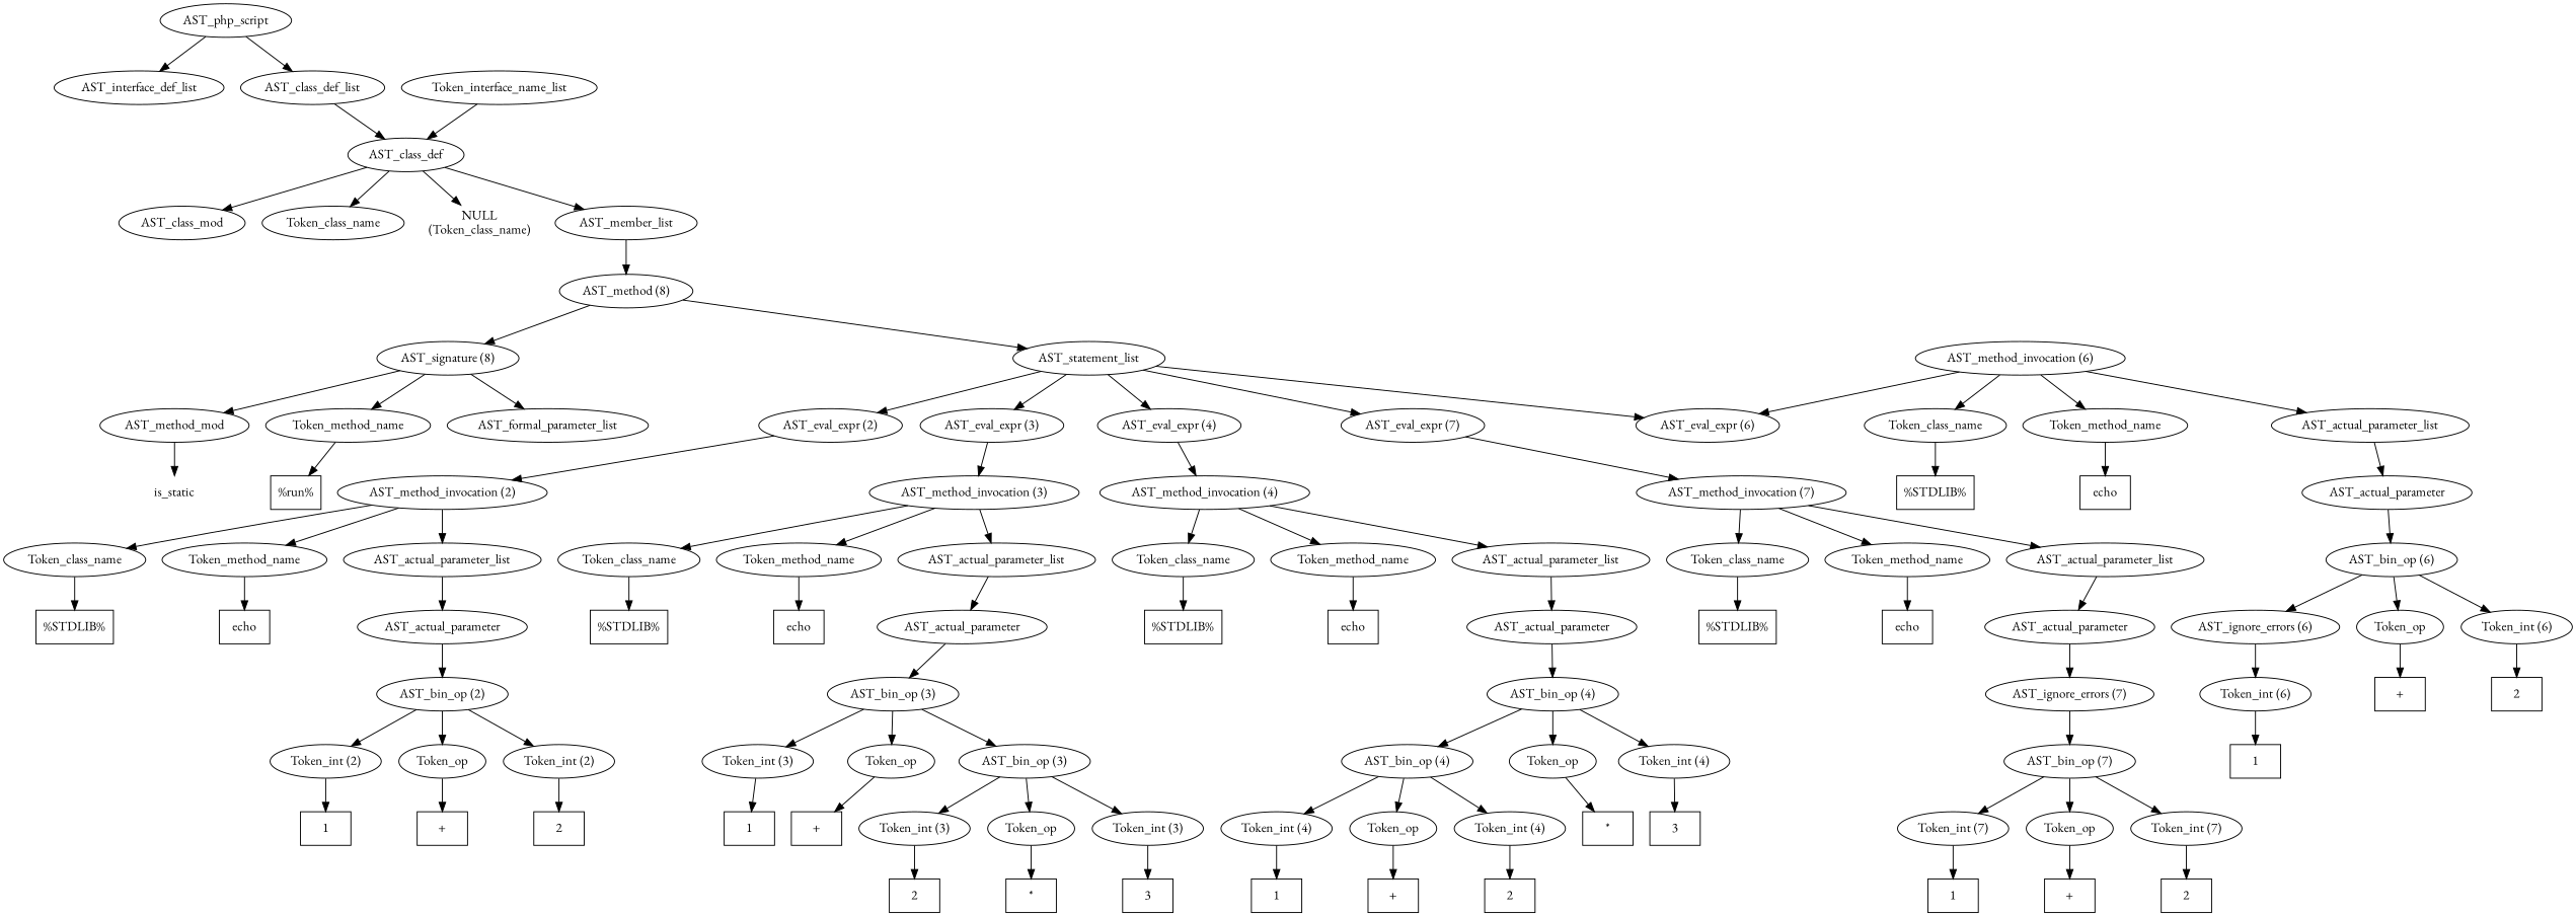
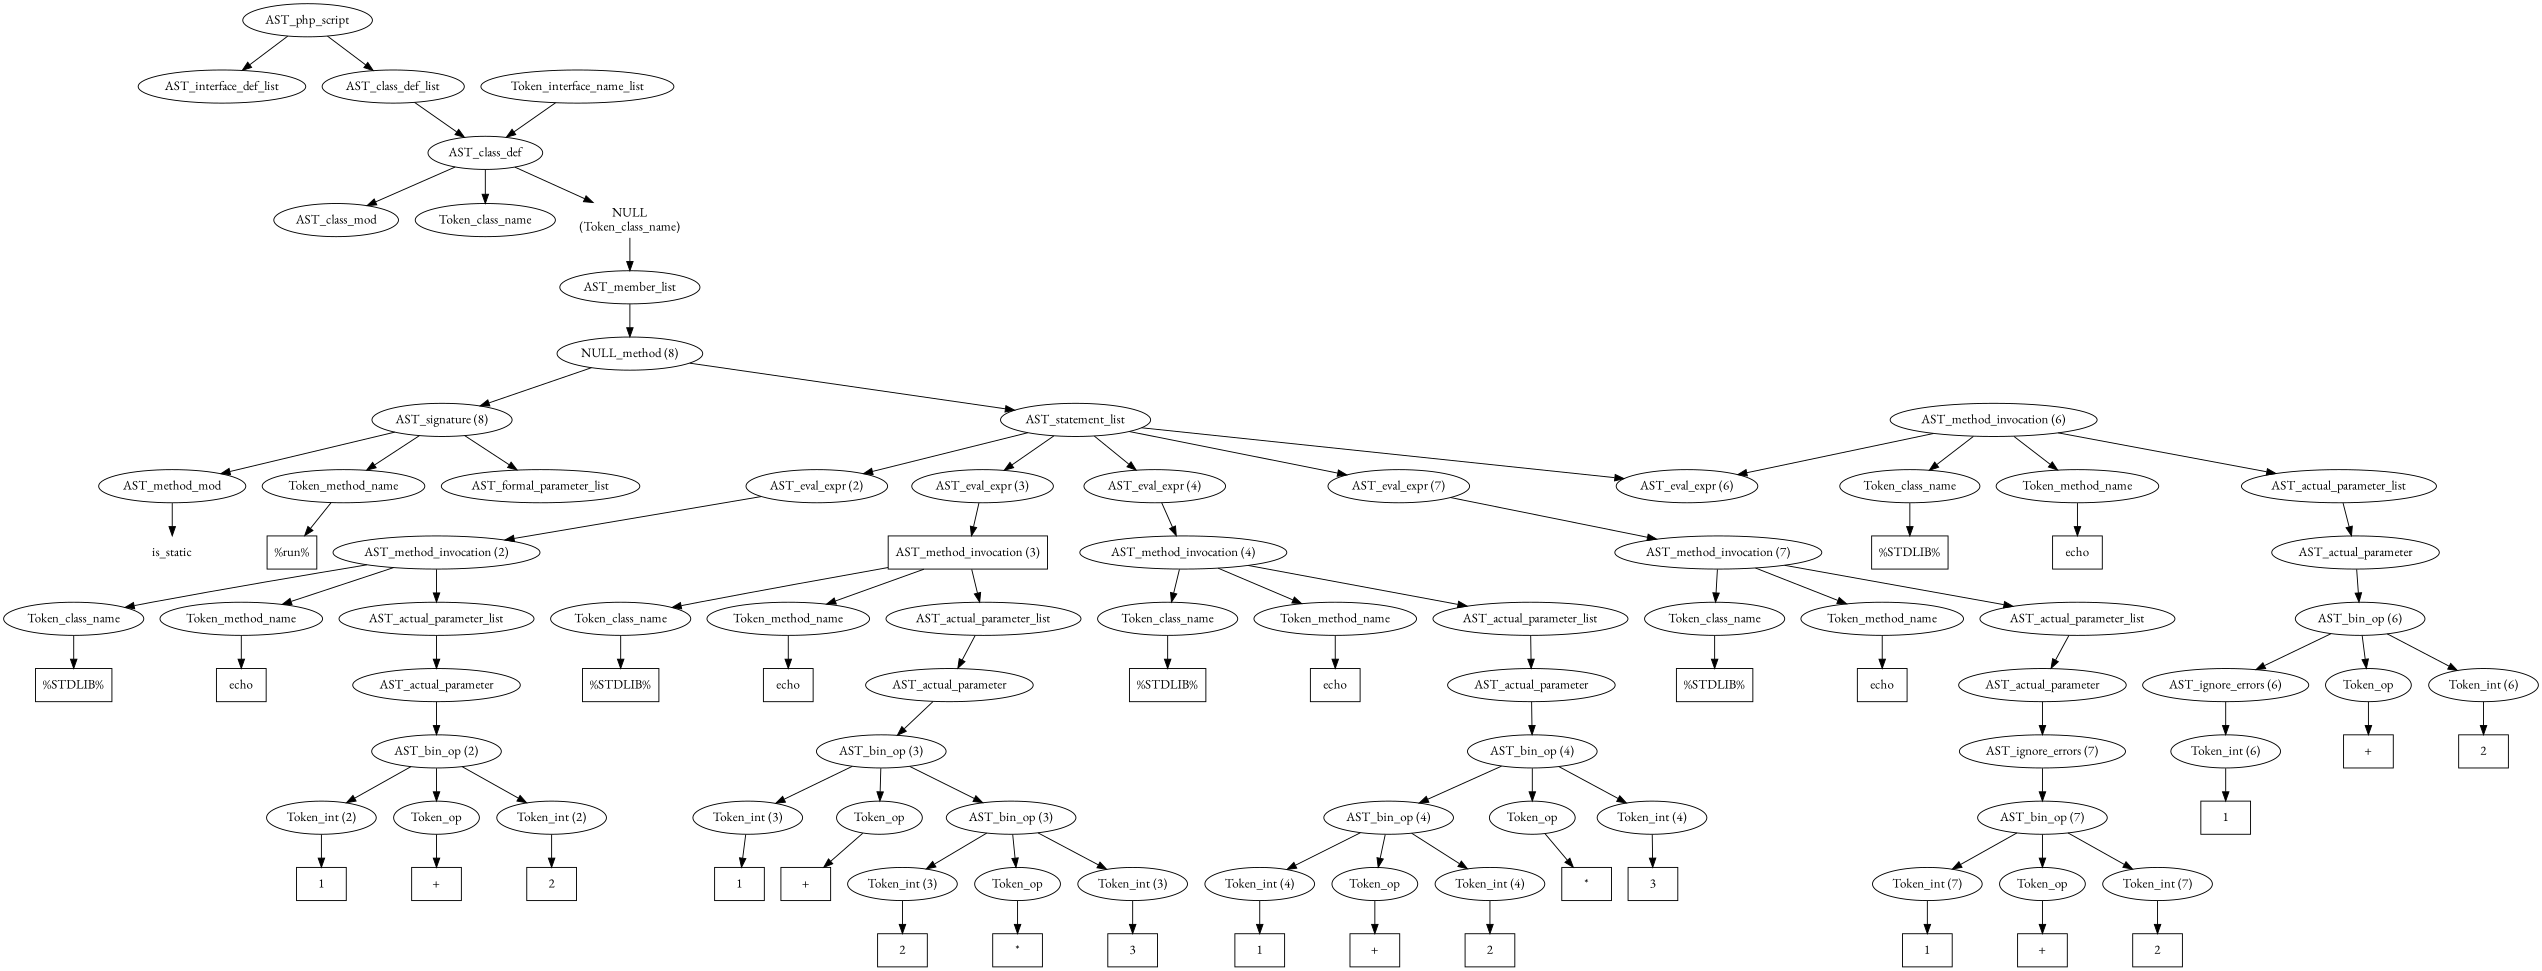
  digraph {
    fontname="EB Garamond"
    node [fontname="EB Garamond"]
    edge [fontname="EB Garamond"]
    n1 [label=AST_php_script]
    n2 [label=AST_interface_def_list]
    n3 [label=AST_class_def_list]
    n4 [label=AST_class_def]
    n5 [label=AST_class_mod]
    n6 [label=Token_class_name]
    n7 [label="NULL\n(Token_class_name)" shape=plaintext]
    n8 [label=AST_member_list]
    n9 [label=Token_interface_name_list]
-   n10 [label="AST_method (8)"]
+   n10 [label="NULL_method (8)"]
    n11 [label="AST_signature (8)"]
    n12 [label=AST_statement_list]
    n13 [label=AST_method_mod]
    n14 [label=Token_method_name]
    n15 [label=AST_formal_parameter_list]
    n16 [label="AST_eval_expr (2)"]
    n17 [label="AST_eval_expr (3)"]
    n18 [label="AST_eval_expr (4)"]
    n19 [label="AST_eval_expr (6)"]
    n20 [label="AST_eval_expr (7)"]
    n21 [label=is_static shape=plaintext]
    n22 [label="%run%" shape=box]
    n23 [label="AST_method_invocation (2)"]
-   n24 [label="AST_method_invocation (3)"]
+   n24 [label="AST_method_invocation (3)" shape=box]
    n25 [label="AST_method_invocation (4)"]
    n26 [label="AST_method_invocation (7)"]
    n27 [label=Token_class_name]
    n28 [label=Token_method_name]
    n29 [label=AST_actual_parameter_list]
    n30 [label="%STDLIB%" shape=box]
    n31 [label=echo shape=box]
    n32 [label=AST_actual_parameter]
    n33 [label="AST_bin_op (2)"]
    n34 [label="Token_int (2)"]
    n35 [label=Token_op]
    n36 [label="Token_int (2)"]
    n37 [label=1 shape=box]
    n38 [label="+" shape=box]
    n39 [label=2 shape=box]
    n40 [label=Token_class_name]
    n41 [label=Token_method_name]
    n42 [label=AST_actual_parameter_list]
    n43 [label="%STDLIB%" shape=box]
    n44 [label=echo shape=box]
    n45 [label=AST_actual_parameter]
    n46 [label="AST_bin_op (3)"]
    n47 [label="Token_int (3)"]
    n48 [label=Token_op]
    n49 [label="AST_bin_op (3)"]
    n50 [label=1 shape=box]
    n51 [label="+" shape=box]
    n52 [label="Token_int (3)"]
    n53 [label=Token_op]
    n54 [label="Token_int (3)"]
    n55 [label=2 shape=box]
    n56 [label="*" shape=box]
    n57 [label=3 shape=box]
    n58 [label=Token_class_name]
    n59 [label=Token_method_name]
    n60 [label=AST_actual_parameter_list]
    n61 [label="%STDLIB%" shape=box]
    n62 [label=echo shape=box]
    n63 [label=AST_actual_parameter]
    n64 [label="AST_bin_op (4)"]
    n65 [label="AST_bin_op (4)"]
    n66 [label=Token_op]
    n67 [label="Token_int (4)"]
    n68 [label="Token_int (4)"]
    n69 [label=Token_op]
    n70 [label="Token_int (4)"]
    n71 [label="*" shape=box]
    n72 [label=3 shape=box]
    n73 [label=1 shape=box]
    n74 [label="+" shape=box]
    n75 [label=2 shape=box]
    n76 [label="AST_method_invocation (6)"]
    n77 [label=Token_class_name]
    n78 [label=Token_method_name]
    n79 [label=AST_actual_parameter_list]
    n80 [label="%STDLIB%" shape=box]
    n81 [label=echo shape=box]
    n82 [label=AST_actual_parameter]
    n83 [label="AST_bin_op (6)"]
    n84 [label="AST_ignore_errors (6)"]
    n85 [label=Token_op]
    n86 [label="Token_int (6)"]
    n87 [label="Token_int (6)"]
    n88 [label="+" shape=box]
    n89 [label=2 shape=box]
    n90 [label=1 shape=box]
    n91 [label=Token_class_name]
    n92 [label=Token_method_name]
    n93 [label=AST_actual_parameter_list]
    n94 [label="%STDLIB%" shape=box]
    n95 [label=echo shape=box]
    n96 [label=AST_actual_parameter]
    n97 [label="AST_ignore_errors (7)"]
    n98 [label="AST_bin_op (7)"]
    n99 [label="Token_int (7)"]
    n100 [label=Token_op]
    n101 [label="Token_int (7)"]
    n102 [label=1 shape=box]
    n103 [label="+" shape=box]
    n104 [label=2 shape=box]
    n1 -> n2
    n1 -> n3
    n3 -> n4
    n4 -> n5
    n4 -> n6
    n4 -> n7
-   n4 -> n8
+   n7 -> n8
    n8 -> n10
    n9 -> n4
    n10 -> n11
    n10 -> n12
    n11 -> n13
    n11 -> n14
    n11 -> n15
    n12 -> n16
    n12 -> n17
    n12 -> n18
    n12 -> n19
    n12 -> n20
    n13 -> n21
    n14 -> n22
    n16 -> n23
    n17 -> n24
    n18 -> n25
    n20 -> n26
    n23 -> n27
    n23 -> n28
    n23 -> n29
    n24 -> n40
    n24 -> n41
    n24 -> n42
    n25 -> n58
    n25 -> n59
    n25 -> n60
    n26 -> n91
    n26 -> n92
    n26 -> n93
    n27 -> n30
    n28 -> n31
    n29 -> n32
    n32 -> n33
    n33 -> n34
    n33 -> n35
    n33 -> n36
    n34 -> n37
    n35 -> n38
    n36 -> n39
    n40 -> n43
    n41 -> n44
    n42 -> n45
    n45 -> n46
    n46 -> n47
    n46 -> n48
    n46 -> n49
    n47 -> n50
    n48 -> n51
    n49 -> n52
    n49 -> n53
    n49 -> n54
    n52 -> n55
    n53 -> n56
    n54 -> n57
    n58 -> n61
    n59 -> n62
    n60 -> n63
    n63 -> n64
    n64 -> n65
    n64 -> n66
    n64 -> n67
    n65 -> n68
    n65 -> n69
    n65 -> n70
    n66 -> n71
    n67 -> n72
    n68 -> n73
    n69 -> n74
    n70 -> n75
    n76 -> n19
    n76 -> n77
    n76 -> n78
    n76 -> n79
    n77 -> n80
    n78 -> n81
    n79 -> n82
    n82 -> n83
    n83 -> n84
    n83 -> n85
    n83 -> n86
    n84 -> n87
    n85 -> n88
    n86 -> n89
    n87 -> n90
    n91 -> n94
    n92 -> n95
    n93 -> n96
    n96 -> n97
    n97 -> n98
    n98 -> n99
    n98 -> n100
    n98 -> n101
    n99 -> n102
    n100 -> n103
    n101 -> n104
  }
